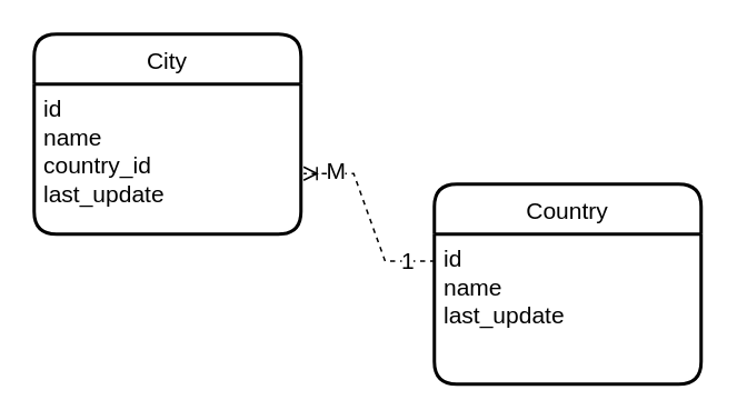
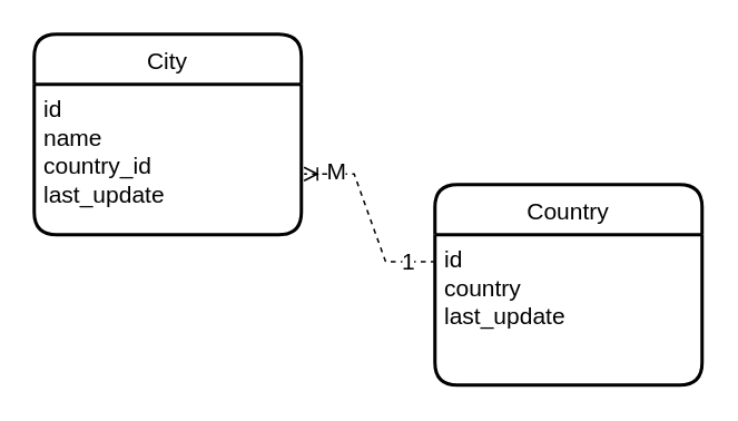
  <mxCell id="0" />
  <mxCell id="1" parent="0" />
  <mxCell id="2" value="City" style="swimlane;childLayout=stackLayout;horizontal=1;startSize=30;horizontalStack=0;rounded=1;fontSize=14;fontStyle=0;strokeWidth=2;resizeParent=0;resizeLast=1;shadow=0;dashed=0;align=center;" vertex="1" parent="1"><mxGeometry x="20" y="20" width="160" height="120" as="geometry" /></mxCell>
  <mxCell id="3" value="id&#10;name&#10;country_id&#10;last_update" style="align=left;strokeColor=none;fillColor=none;spacingLeft=4;fontSize=14;verticalAlign=top;resizable=0;rotatable=0;part=1;" vertex="1" parent="2"><mxGeometry y="30" width="160" height="90" as="geometry" /></mxCell>
  <mxCell id="4" value="Country" style="swimlane;childLayout=stackLayout;horizontal=1;startSize=30;horizontalStack=0;rounded=1;fontSize=14;fontStyle=0;strokeWidth=2;resizeParent=0;resizeLast=1;shadow=0;dashed=0;align=center;" vertex="1" parent="1"><mxGeometry x="260" y="110" width="160" height="120" as="geometry" /></mxCell>
- <mxCell id="5" value="id&#10;name&#10;last_update" style="align=left;strokeColor=none;fillColor=none;spacingLeft=4;fontSize=14;verticalAlign=top;resizable=0;rotatable=0;part=1;" vertex="1" parent="4"><mxGeometry y="30" width="160" height="90" as="geometry" /></mxCell>
+ <mxCell id="5" value="id&#10;country&#10;last_update" style="align=left;strokeColor=none;fillColor=none;spacingLeft=4;fontSize=14;verticalAlign=top;resizable=0;rotatable=0;part=1;" vertex="1" parent="4"><mxGeometry y="30" width="160" height="90" as="geometry" /></mxCell>
  <mxCell id="6" value="" style="edgeStyle=entityRelationEdgeStyle;fontSize=12;html=1;endArrow=ERoneToMany;rounded=0;exitX=0.003;exitY=0.18;exitDx=0;exitDy=0;exitPerimeter=0;entryX=1.01;entryY=0.596;entryDx=0;entryDy=0;entryPerimeter=0;dashed=1;" edge="1" parent="1" source="5" target="3"><mxGeometry width="100" height="100" relative="1" as="geometry"><mxPoint x="160" y="180" as="sourcePoint" /><mxPoint x="260" y="80" as="targetPoint" /></mxGeometry></mxCell>
  <mxCell id="7" value="М" style="edgeLabel;html=1;align=center;verticalAlign=middle;resizable=0;points=[];fontSize=14;" vertex="1" connectable="0" parent="6"><mxGeometry x="0.682" y="-2" relative="1" as="geometry"><mxPoint as="offset" /></mxGeometry></mxCell>
  <mxCell id="8" value="1" style="edgeLabel;html=1;align=center;verticalAlign=middle;resizable=0;points=[];fontSize=14;" vertex="1" connectable="0" parent="6"><mxGeometry x="-0.698" y="-1" relative="1" as="geometry"><mxPoint as="offset" /></mxGeometry></mxCell>
